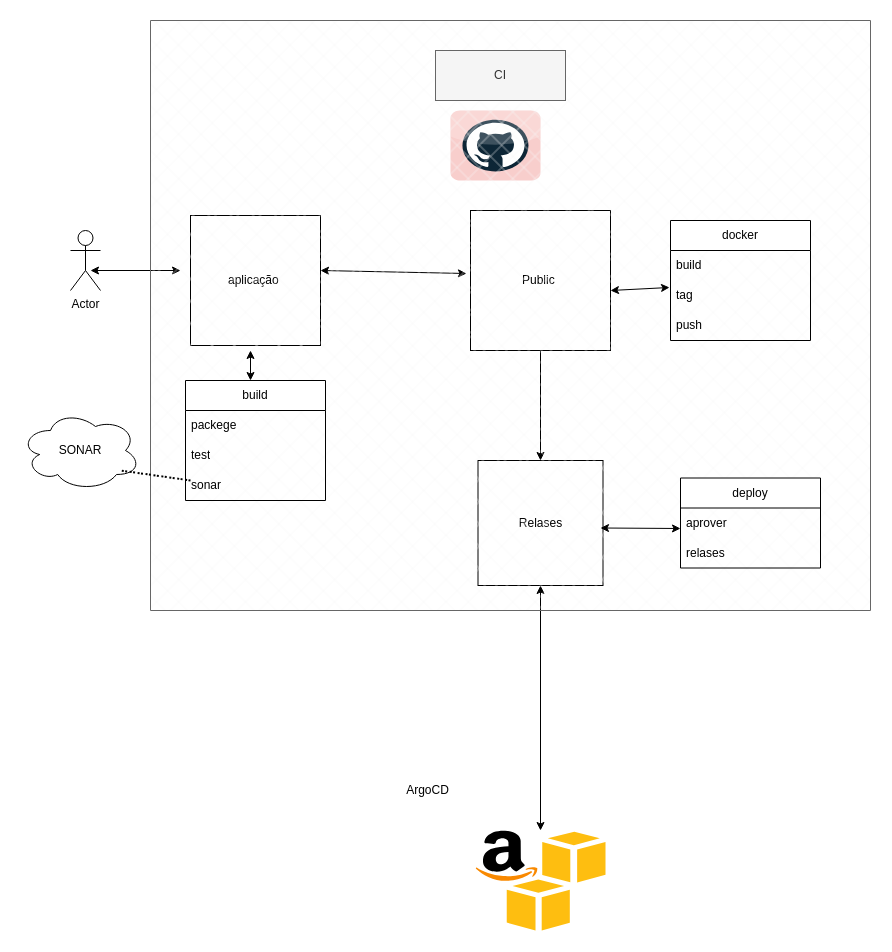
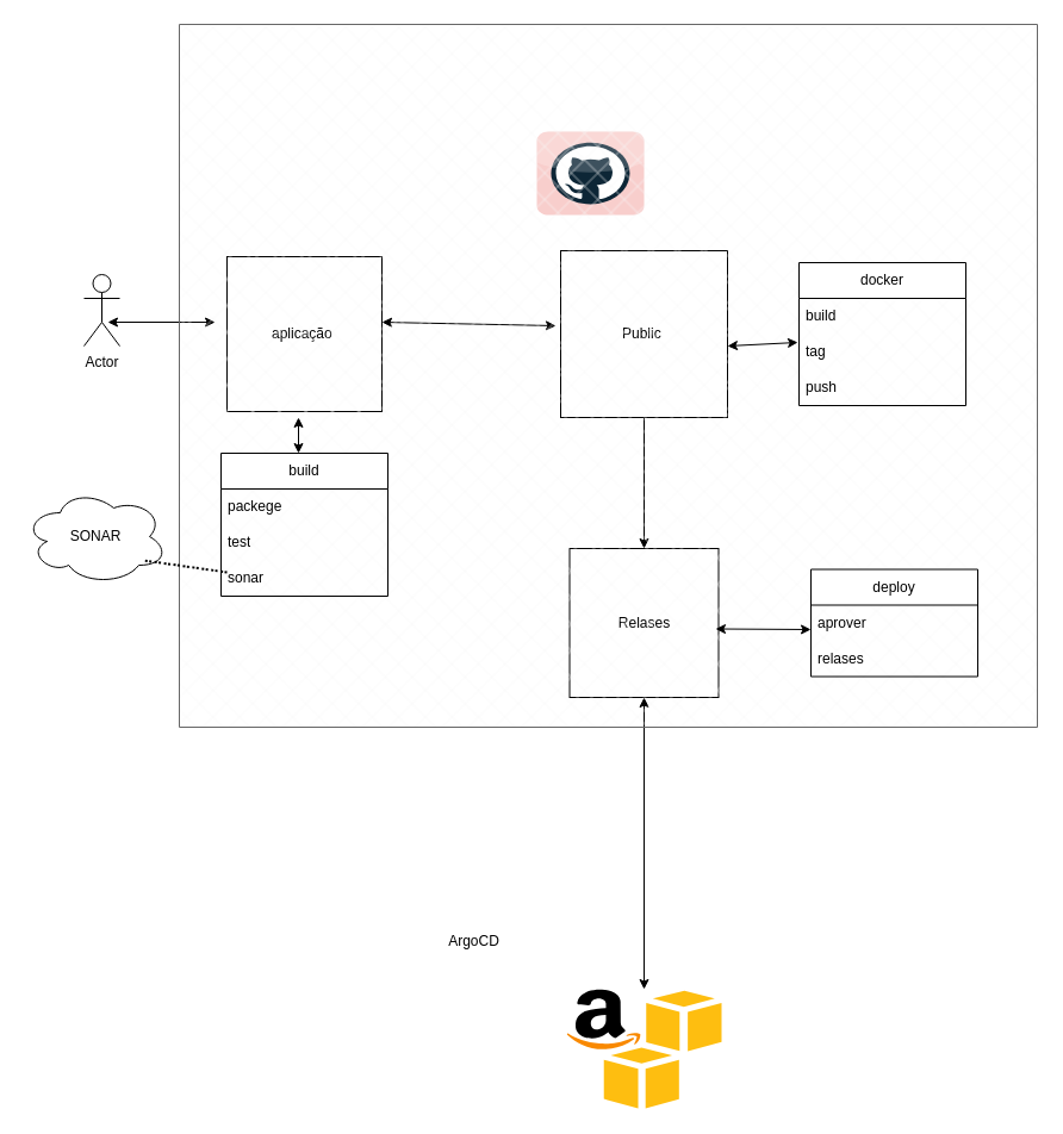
  <mxCell id="0" />
  <mxCell id="1" parent="0" />
  <mxCell id="2" value="Actor" style="shape=umlActor;verticalLabelPosition=bottom;verticalAlign=top;html=1;outlineConnect=0;" vertex="1" parent="1"><mxGeometry x="70" y="230" width="30" height="60" as="geometry" /></mxCell>
  <mxCell id="3" value="" style="endArrow=classic;startArrow=classic;html=1;rounded=0;" edge="1" parent="1"><mxGeometry width="50" height="50" relative="1" as="geometry"><mxPoint x="90" y="270" as="sourcePoint" /><mxPoint x="180" y="270" as="targetPoint" /></mxGeometry></mxCell>
  <mxCell id="4" value="" style="dashed=0;outlineConnect=0;html=1;align=center;labelPosition=center;verticalLabelPosition=bottom;verticalAlign=top;shape=mxgraph.webicons.github;fillColor=#f8cecc;strokeColor=#b85450;" vertex="1" parent="1"><mxGeometry x="450" y="110" width="90" height="70" as="geometry" /></mxCell>
  <mxCell id="5" value="aplicação&amp;nbsp;" style="whiteSpace=wrap;html=1;aspect=fixed;" vertex="1" parent="1"><mxGeometry x="190" y="215" width="130" height="130" as="geometry" /></mxCell>
  <mxCell id="6" value="Public&amp;nbsp;" style="whiteSpace=wrap;html=1;aspect=fixed;" vertex="1" parent="1"><mxGeometry x="470" y="210" width="140" height="140" as="geometry" /></mxCell>
  <mxCell id="7" value="Relases" style="whiteSpace=wrap;html=1;aspect=fixed;" vertex="1" parent="1"><mxGeometry x="477.5" y="460" width="125" height="125" as="geometry" /></mxCell>
  <mxCell id="8" value="" style="endArrow=classic;startArrow=classic;html=1;rounded=0;entryX=-0.029;entryY=0.45;entryDx=0;entryDy=0;entryPerimeter=0;" edge="1" parent="1" target="6"><mxGeometry width="50" height="50" relative="1" as="geometry"><mxPoint x="320" y="270" as="sourcePoint" /><mxPoint x="370" y="220" as="targetPoint" /></mxGeometry></mxCell>
  <mxCell id="9" value="" style="endArrow=classic;html=1;rounded=0;exitX=0.5;exitY=1;exitDx=0;exitDy=0;entryX=0.5;entryY=0;entryDx=0;entryDy=0;" edge="1" parent="1" source="6" target="7"><mxGeometry width="50" height="50" relative="1" as="geometry"><mxPoint x="130" y="470" as="sourcePoint" /><mxPoint x="180" y="420" as="targetPoint" /></mxGeometry></mxCell>
  <mxCell id="10" value="" style="dashed=0;outlineConnect=0;html=1;align=center;labelPosition=center;verticalLabelPosition=bottom;verticalAlign=top;shape=mxgraph.weblogos.aws_s3" vertex="1" parent="1"><mxGeometry x="475" y="830" width="130" height="100" as="geometry" /></mxCell>
  <mxCell id="11" value="" style="endArrow=classic;startArrow=classic;html=1;rounded=0;entryX=0.5;entryY=1;entryDx=0;entryDy=0;" edge="1" parent="1" source="10" target="7"><mxGeometry width="50" height="50" relative="1" as="geometry"><mxPoint x="410" y="650" as="sourcePoint" /><mxPoint x="460" y="600" as="targetPoint" /></mxGeometry></mxCell>
  <mxCell id="12" value="" style="shape=parallelogram;perimeter=parallelogramPerimeter;whiteSpace=wrap;html=1;fixedSize=1;rounded=0;shadow=0;fillStyle=cross-hatch;size=-170;fillColor=#f5f5f5;fontColor=#333333;strokeColor=#666666;" vertex="1" parent="1"><mxGeometry x="150" y="20" width="720" height="590" as="geometry" /></mxCell>
  <mxCell id="13" value="deploy" style="swimlane;fontStyle=0;childLayout=stackLayout;horizontal=1;startSize=30;horizontalStack=0;resizeParent=1;resizeParentMax=0;resizeLast=0;collapsible=1;marginBottom=0;whiteSpace=wrap;html=1;" vertex="1" parent="1"><mxGeometry x="680" y="477.5" width="140" height="90" as="geometry" /></mxCell>
  <mxCell id="14" value="aprover" style="text;strokeColor=none;fillColor=none;align=left;verticalAlign=middle;spacingLeft=4;spacingRight=4;overflow=hidden;points=[[0,0.5],[1,0.5]];portConstraint=eastwest;rotatable=0;whiteSpace=wrap;html=1;" vertex="1" parent="13"><mxGeometry y="30" width="140" height="30" as="geometry" /></mxCell>
  <mxCell id="15" value="relases" style="text;strokeColor=none;fillColor=none;align=left;verticalAlign=middle;spacingLeft=4;spacingRight=4;overflow=hidden;points=[[0,0.5],[1,0.5]];portConstraint=eastwest;rotatable=0;whiteSpace=wrap;html=1;" vertex="1" parent="13"><mxGeometry y="60" width="140" height="30" as="geometry" /></mxCell>
  <mxCell id="16" value="" style="endArrow=classic;startArrow=classic;html=1;rounded=0;" edge="1" parent="1"><mxGeometry width="50" height="50" relative="1" as="geometry"><mxPoint x="600" y="527.5" as="sourcePoint" /><mxPoint x="680" y="528" as="targetPoint" /></mxGeometry></mxCell>
  <mxCell id="17" value="build" style="swimlane;fontStyle=0;childLayout=stackLayout;horizontal=1;startSize=30;horizontalStack=0;resizeParent=1;resizeParentMax=0;resizeLast=0;collapsible=1;marginBottom=0;whiteSpace=wrap;html=1;" vertex="1" parent="1"><mxGeometry x="185" y="380" width="140" height="120" as="geometry" /></mxCell>
  <mxCell id="18" value="packege" style="text;strokeColor=none;fillColor=none;align=left;verticalAlign=middle;spacingLeft=4;spacingRight=4;overflow=hidden;points=[[0,0.5],[1,0.5]];portConstraint=eastwest;rotatable=0;whiteSpace=wrap;html=1;" vertex="1" parent="17"><mxGeometry y="30" width="140" height="30" as="geometry" /></mxCell>
  <mxCell id="19" value="test" style="text;strokeColor=none;fillColor=none;align=left;verticalAlign=middle;spacingLeft=4;spacingRight=4;overflow=hidden;points=[[0,0.5],[1,0.5]];portConstraint=eastwest;rotatable=0;whiteSpace=wrap;html=1;" vertex="1" parent="17"><mxGeometry y="60" width="140" height="30" as="geometry" /></mxCell>
  <mxCell id="20" value="sonar" style="text;strokeColor=none;fillColor=none;align=left;verticalAlign=middle;spacingLeft=4;spacingRight=4;overflow=hidden;points=[[0,0.5],[1,0.5]];portConstraint=eastwest;rotatable=0;whiteSpace=wrap;html=1;" vertex="1" parent="17"><mxGeometry y="90" width="140" height="30" as="geometry" /></mxCell>
  <mxCell id="21" value="" style="endArrow=classic;startArrow=classic;html=1;rounded=0;" edge="1" parent="1"><mxGeometry width="50" height="50" relative="1" as="geometry"><mxPoint x="250" y="380" as="sourcePoint" /><mxPoint x="250" y="350" as="targetPoint" /></mxGeometry></mxCell>
  <mxCell id="22" value="docker" style="swimlane;fontStyle=0;childLayout=stackLayout;horizontal=1;startSize=30;horizontalStack=0;resizeParent=1;resizeParentMax=0;resizeLast=0;collapsible=1;marginBottom=0;whiteSpace=wrap;html=1;" vertex="1" parent="1"><mxGeometry x="670" y="220" width="140" height="120" as="geometry" /></mxCell>
  <mxCell id="23" value="build" style="text;strokeColor=none;fillColor=none;align=left;verticalAlign=middle;spacingLeft=4;spacingRight=4;overflow=hidden;points=[[0,0.5],[1,0.5]];portConstraint=eastwest;rotatable=0;whiteSpace=wrap;html=1;" vertex="1" parent="22"><mxGeometry y="30" width="140" height="30" as="geometry" /></mxCell>
  <mxCell id="24" value="tag" style="text;strokeColor=none;fillColor=none;align=left;verticalAlign=middle;spacingLeft=4;spacingRight=4;overflow=hidden;points=[[0,0.5],[1,0.5]];portConstraint=eastwest;rotatable=0;whiteSpace=wrap;html=1;" vertex="1" parent="22"><mxGeometry y="60" width="140" height="30" as="geometry" /></mxCell>
  <mxCell id="25" value="push" style="text;strokeColor=none;fillColor=none;align=left;verticalAlign=middle;spacingLeft=4;spacingRight=4;overflow=hidden;points=[[0,0.5],[1,0.5]];portConstraint=eastwest;rotatable=0;whiteSpace=wrap;html=1;" vertex="1" parent="22"><mxGeometry y="90" width="140" height="30" as="geometry" /></mxCell>
  <mxCell id="26" value="" style="endArrow=classic;startArrow=classic;html=1;rounded=0;entryX=-0.007;entryY=0.233;entryDx=0;entryDy=0;entryPerimeter=0;" edge="1" parent="1" target="24"><mxGeometry width="50" height="50" relative="1" as="geometry"><mxPoint x="610" y="290" as="sourcePoint" /><mxPoint x="660" y="240" as="targetPoint" /></mxGeometry></mxCell>
- <mxCell id="27" value="CI" style="text;html=1;align=center;verticalAlign=middle;whiteSpace=wrap;rounded=0;fillColor=#f5f5f5;strokeColor=#666666;fontColor=#333333;" vertex="1" parent="1"><mxGeometry x="435" y="50" width="130" height="50" as="geometry" /></mxCell>
  <mxCell id="28" value="" style="ellipse;shape=cloud;whiteSpace=wrap;html=1;strokeColor=default;align=center;verticalAlign=middle;fontFamily=Helvetica;fontSize=12;fontColor=default;fontStyle=0;fillColor=default;" vertex="1" parent="1"><mxGeometry x="20" y="410" width="120" height="80" as="geometry" /></mxCell>
  <mxCell id="29" value="SONAR" style="text;html=1;align=center;verticalAlign=middle;whiteSpace=wrap;rounded=0;fontFamily=Helvetica;fontSize=12;fontColor=default;fontStyle=0;" vertex="1" parent="1"><mxGeometry x="50" y="435" width="60" height="30" as="geometry" /></mxCell>
  <mxCell id="30" value="" style="endArrow=none;dashed=1;html=1;dashPattern=1 3;strokeWidth=2;rounded=0;fontFamily=Helvetica;fontSize=12;fontColor=default;fontStyle=0;" edge="1" parent="1"><mxGeometry width="50" height="50" relative="1" as="geometry"><mxPoint x="190" y="480" as="sourcePoint" /><mxPoint x="190" y="480" as="targetPoint" /><Array as="points"><mxPoint x="120" y="470" /></Array></mxGeometry></mxCell>
- <mxCell id="31" value="ArgoCD" style="text;html=1;align=center;verticalAlign=middle;whiteSpace=wrap;rounded=0;fontFamily=Helvetica;fontSize=12;fontColor=default;fontStyle=0;" vertex="1" parent="1"><mxGeometry x="360" y="760" width="135" height="60" as="geometry" /></mxCell>
+ <mxCell id="31" value="ArgoCD" style="text;html=1;align=center;verticalAlign=middle;whiteSpace=wrap;rounded=0;fontFamily=Helvetica;fontSize=12;fontColor=default;fontStyle=0;" vertex="1" parent="1"><mxGeometry x="330" y="760" width="135" height="60" as="geometry" /></mxCell>
